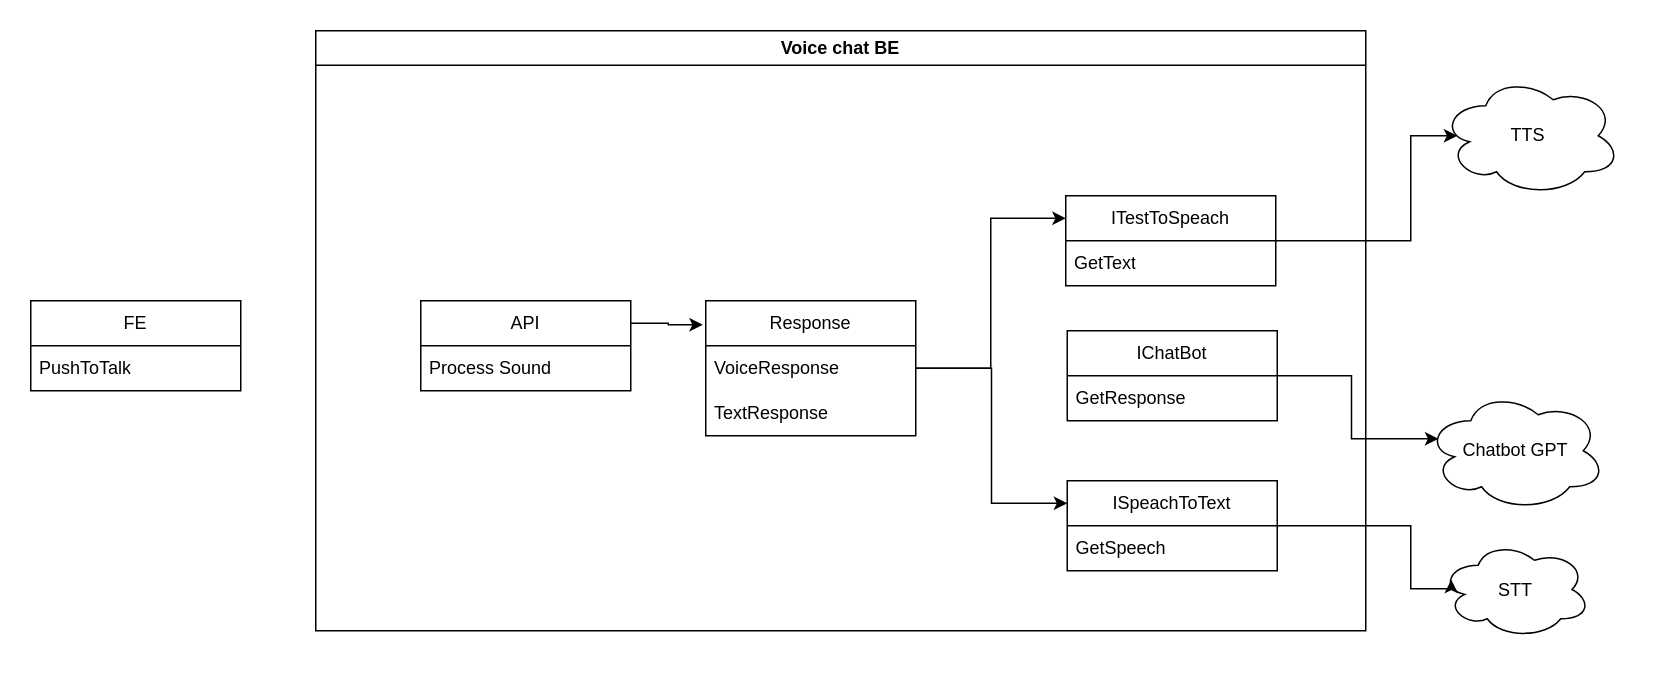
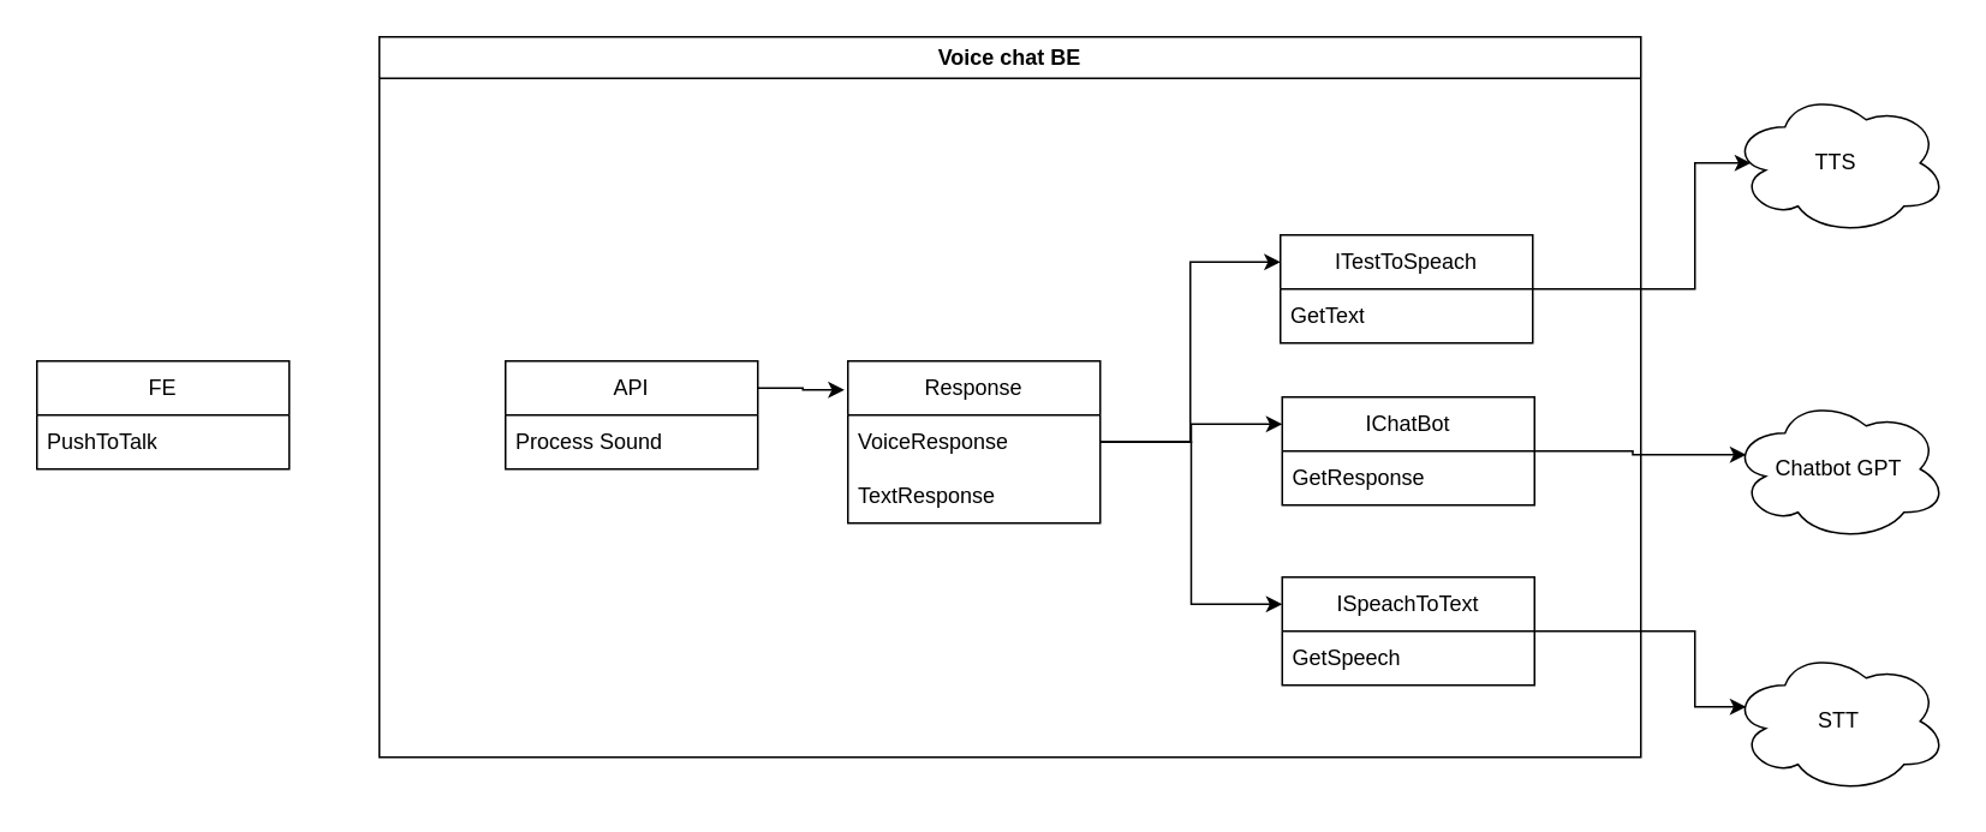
  <mxCell id="0" />
  <mxCell id="1" parent="0" />
  <mxCell id="2" value="FE" style="swimlane;fontStyle=0;childLayout=stackLayout;horizontal=1;startSize=30;horizontalStack=0;resizeParent=1;resizeParentMax=0;resizeLast=0;collapsible=1;marginBottom=0;whiteSpace=wrap;html=1;" vertex="1" parent="1"><mxGeometry x="20" y="200" width="140" height="60" as="geometry" /></mxCell>
  <mxCell id="3" value="PushToTalk" style="text;strokeColor=none;fillColor=none;align=left;verticalAlign=middle;spacingLeft=4;spacingRight=4;overflow=hidden;points=[[0,0.5],[1,0.5]];portConstraint=eastwest;rotatable=0;whiteSpace=wrap;html=1;" vertex="1" parent="2"><mxGeometry y="30" width="140" height="30" as="geometry" /></mxCell>
  <mxCell id="4" value="Voice chat BE" style="swimlane;whiteSpace=wrap;html=1;" vertex="1" parent="1"><mxGeometry x="210" y="20" width="700" height="400" as="geometry" /></mxCell>
  <mxCell id="5" value="ITestToSpeach" style="swimlane;fontStyle=0;childLayout=stackLayout;horizontal=1;startSize=30;horizontalStack=0;resizeParent=1;resizeParentMax=0;resizeLast=0;collapsible=1;marginBottom=0;whiteSpace=wrap;html=1;" vertex="1" parent="4"><mxGeometry x="500" y="110" width="140" height="60" as="geometry" /></mxCell>
  <mxCell id="6" value="GetText" style="text;strokeColor=none;fillColor=none;align=left;verticalAlign=middle;spacingLeft=4;spacingRight=4;overflow=hidden;points=[[0,0.5],[1,0.5]];portConstraint=eastwest;rotatable=0;whiteSpace=wrap;html=1;" vertex="1" parent="5"><mxGeometry y="30" width="140" height="30" as="geometry" /></mxCell>
  <mxCell id="7" value="IChatBot" style="swimlane;fontStyle=0;childLayout=stackLayout;horizontal=1;startSize=30;horizontalStack=0;resizeParent=1;resizeParentMax=0;resizeLast=0;collapsible=1;marginBottom=0;whiteSpace=wrap;html=1;" vertex="1" parent="4"><mxGeometry x="501" y="200" width="140" height="60" as="geometry" /></mxCell>
  <mxCell id="8" value="GetResponse" style="text;strokeColor=none;fillColor=none;align=left;verticalAlign=middle;spacingLeft=4;spacingRight=4;overflow=hidden;points=[[0,0.5],[1,0.5]];portConstraint=eastwest;rotatable=0;whiteSpace=wrap;html=1;" vertex="1" parent="7"><mxGeometry y="30" width="140" height="30" as="geometry" /></mxCell>
  <mxCell id="9" style="edgeStyle=orthogonalEdgeStyle;rounded=0;orthogonalLoop=1;jettySize=auto;html=1;exitX=1;exitY=0.25;exitDx=0;exitDy=0;entryX=-0.014;entryY=0.178;entryDx=0;entryDy=0;entryPerimeter=0;" edge="1" parent="4" source="10" target="17"><mxGeometry relative="1" as="geometry" /></mxCell>
  <mxCell id="10" value="API" style="swimlane;fontStyle=0;childLayout=stackLayout;horizontal=1;startSize=30;horizontalStack=0;resizeParent=1;resizeParentMax=0;resizeLast=0;collapsible=1;marginBottom=0;whiteSpace=wrap;html=1;" vertex="1" parent="4"><mxGeometry x="70" y="180" width="140" height="60" as="geometry" /></mxCell>
  <mxCell id="11" value="Process Sound" style="text;strokeColor=none;fillColor=none;align=left;verticalAlign=middle;spacingLeft=4;spacingRight=4;overflow=hidden;points=[[0,0.5],[1,0.5]];portConstraint=eastwest;rotatable=0;whiteSpace=wrap;html=1;" vertex="1" parent="10"><mxGeometry y="30" width="140" height="30" as="geometry" /></mxCell>
  <mxCell id="12" value="ISpeachToText" style="swimlane;fontStyle=0;childLayout=stackLayout;horizontal=1;startSize=30;horizontalStack=0;resizeParent=1;resizeParentMax=0;resizeLast=0;collapsible=1;marginBottom=0;whiteSpace=wrap;html=1;" vertex="1" parent="4"><mxGeometry x="501" y="300" width="140" height="60" as="geometry" /></mxCell>
  <mxCell id="13" value="GetSpeech" style="text;strokeColor=none;fillColor=none;align=left;verticalAlign=middle;spacingLeft=4;spacingRight=4;overflow=hidden;points=[[0,0.5],[1,0.5]];portConstraint=eastwest;rotatable=0;whiteSpace=wrap;html=1;" vertex="1" parent="12"><mxGeometry y="30" width="140" height="30" as="geometry" /></mxCell>
  <mxCell id="14" value="" style="edgeStyle=orthogonalEdgeStyle;rounded=0;orthogonalLoop=1;jettySize=auto;html=1;entryX=0;entryY=0.25;entryDx=0;entryDy=0;" edge="1" parent="4" source="17" target="5"><mxGeometry relative="1" as="geometry" /></mxCell>
+ <mxCell id="15" style="edgeStyle=orthogonalEdgeStyle;rounded=0;orthogonalLoop=1;jettySize=auto;html=1;entryX=0;entryY=0.25;entryDx=0;entryDy=0;" edge="1" parent="4" source="17" target="7"><mxGeometry relative="1" as="geometry" /></mxCell>
  <mxCell id="16" style="edgeStyle=orthogonalEdgeStyle;rounded=0;orthogonalLoop=1;jettySize=auto;html=1;entryX=0;entryY=0.25;entryDx=0;entryDy=0;" edge="1" parent="4" source="17" target="12"><mxGeometry relative="1" as="geometry" /></mxCell>
  <mxCell id="17" value="Response" style="swimlane;fontStyle=0;childLayout=stackLayout;horizontal=1;startSize=30;horizontalStack=0;resizeParent=1;resizeParentMax=0;resizeLast=0;collapsible=1;marginBottom=0;whiteSpace=wrap;html=1;" vertex="1" parent="4"><mxGeometry x="260" y="180" width="140" height="90" as="geometry" /></mxCell>
  <mxCell id="18" value="VoiceResponse" style="text;strokeColor=none;fillColor=none;align=left;verticalAlign=middle;spacingLeft=4;spacingRight=4;overflow=hidden;points=[[0,0.5],[1,0.5]];portConstraint=eastwest;rotatable=0;whiteSpace=wrap;html=1;" vertex="1" parent="17"><mxGeometry y="30" width="140" height="30" as="geometry" /></mxCell>
  <mxCell id="19" value="TextResponse" style="text;strokeColor=none;fillColor=none;align=left;verticalAlign=middle;spacingLeft=4;spacingRight=4;overflow=hidden;points=[[0,0.5],[1,0.5]];portConstraint=eastwest;rotatable=0;whiteSpace=wrap;html=1;" vertex="1" parent="17"><mxGeometry y="60" width="140" height="30" as="geometry" /></mxCell>
- <mxCell id="20" value="Chatbot GPT" style="ellipse;shape=cloud;whiteSpace=wrap;html=1;" vertex="1" parent="1"><mxGeometry x="950" y="260" width="120" height="80" as="geometry" /></mxCell>
+ <mxCell id="20" value="Chatbot GPT" style="ellipse;shape=cloud;whiteSpace=wrap;html=1;" vertex="1" parent="1"><mxGeometry x="960" y="220" width="120" height="80" as="geometry" /></mxCell>
  <mxCell id="21" value="TTS&amp;nbsp;" style="ellipse;shape=cloud;whiteSpace=wrap;html=1;" vertex="1" parent="1"><mxGeometry x="960" y="50" width="120" height="80" as="geometry" /></mxCell>
- <mxCell id="22" value="STT" style="ellipse;shape=cloud;whiteSpace=wrap;html=1;" vertex="1" parent="1"><mxGeometry x="960" y="360" width="100" height="65" as="geometry" /></mxCell>
+ <mxCell id="22" value="STT" style="ellipse;shape=cloud;whiteSpace=wrap;html=1;" vertex="1" parent="1"><mxGeometry x="960" y="360" width="120" height="80" as="geometry" /></mxCell>
  <mxCell id="23" style="edgeStyle=orthogonalEdgeStyle;rounded=0;orthogonalLoop=1;jettySize=auto;html=1;entryX=0.092;entryY=0.5;entryDx=0;entryDy=0;entryPerimeter=0;" edge="1" parent="1" source="5" target="21"><mxGeometry relative="1" as="geometry"><Array as="points"><mxPoint x="940" y="160" /><mxPoint x="940" y="90" /></Array></mxGeometry></mxCell>
  <mxCell id="24" style="edgeStyle=orthogonalEdgeStyle;rounded=0;orthogonalLoop=1;jettySize=auto;html=1;entryX=0.07;entryY=0.4;entryDx=0;entryDy=0;entryPerimeter=0;" edge="1" parent="1" source="7" target="20"><mxGeometry relative="1" as="geometry" /></mxCell>
  <mxCell id="25" style="edgeStyle=orthogonalEdgeStyle;rounded=0;orthogonalLoop=1;jettySize=auto;html=1;entryX=0.07;entryY=0.4;entryDx=0;entryDy=0;entryPerimeter=0;" edge="1" parent="1" source="12" target="22"><mxGeometry relative="1" as="geometry"><Array as="points"><mxPoint x="940" y="350" /><mxPoint x="940" y="392" /></Array></mxGeometry></mxCell>
